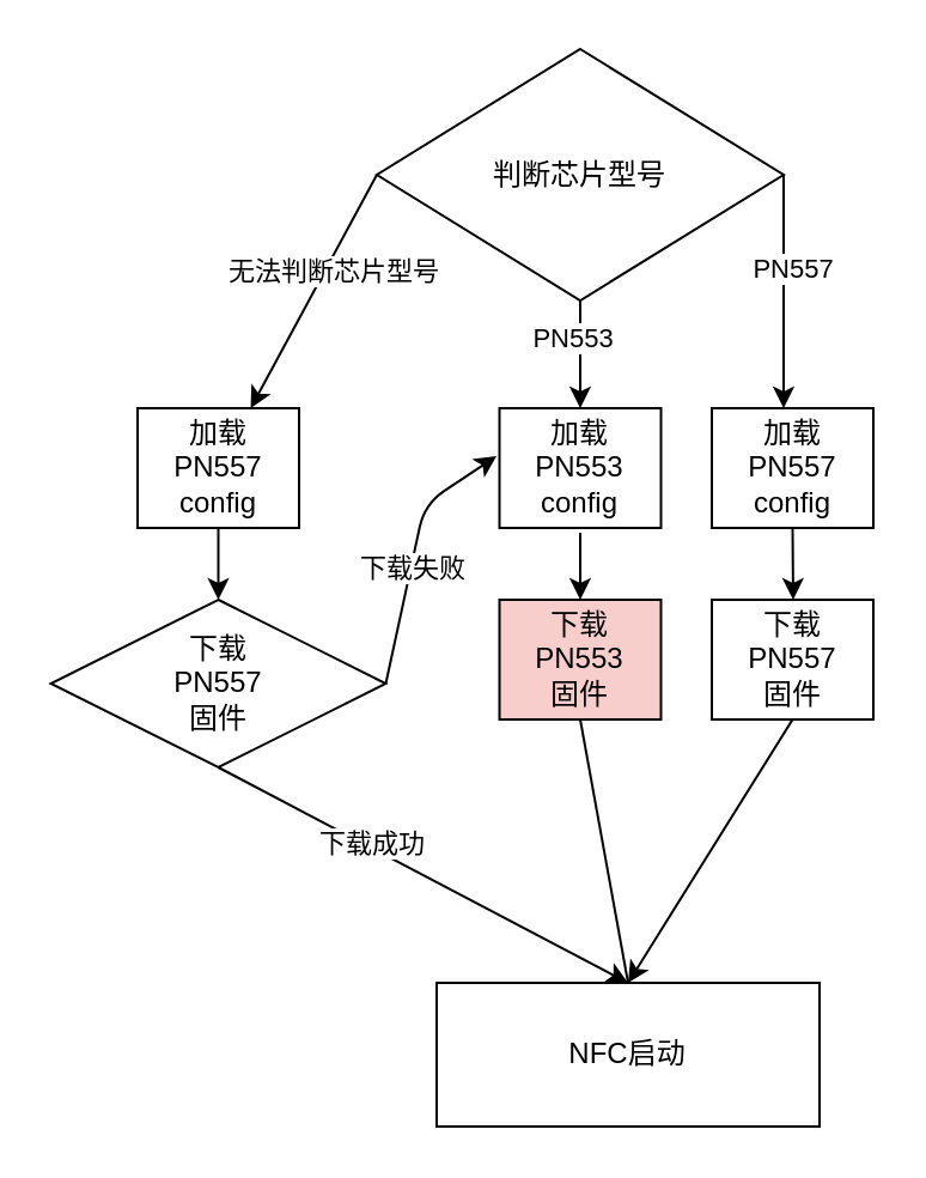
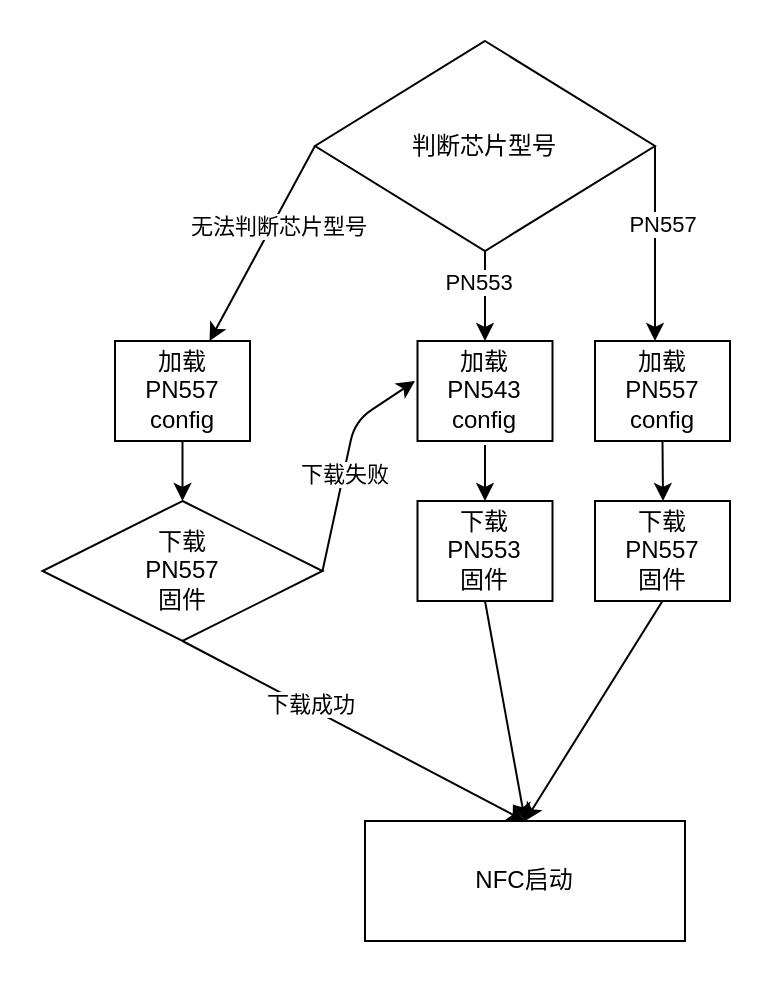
  <mxCell id="0" />
  <mxCell id="1" parent="0" />
  <mxCell id="2" value="判断芯片型号" style="rhombus;whiteSpace=wrap;html=1;" vertex="1" parent="1"><mxGeometry x="157" y="20" width="170" height="105" as="geometry" /></mxCell>
  <mxCell id="3" value="" style="endArrow=classic;html=1;exitX=0.5;exitY=1;exitDx=0;exitDy=0;" edge="1" parent="1" source="2"><mxGeometry width="50" height="50" relative="1" as="geometry"><mxPoint x="237" y="270" as="sourcePoint" /><mxPoint x="242" y="170" as="targetPoint" /></mxGeometry></mxCell>
  <mxCell id="4" value="PN553" style="edgeLabel;html=1;align=center;verticalAlign=middle;resizable=0;points=[];" vertex="1" connectable="0" parent="3"><mxGeometry x="-0.35" y="-4" relative="1" as="geometry"><mxPoint as="offset" /></mxGeometry></mxCell>
  <mxCell id="5" value="" style="endArrow=classic;html=1;exitX=1;exitY=0.5;exitDx=0;exitDy=0;" edge="1" parent="1" source="2"><mxGeometry width="50" height="50" relative="1" as="geometry"><mxPoint x="237" y="270" as="sourcePoint" /><mxPoint x="327" y="170" as="targetPoint" /></mxGeometry></mxCell>
  <mxCell id="6" value="PN557" style="edgeLabel;html=1;align=center;verticalAlign=middle;resizable=0;points=[];" vertex="1" connectable="0" parent="5"><mxGeometry x="-0.2" y="3" relative="1" as="geometry"><mxPoint as="offset" /></mxGeometry></mxCell>
- <mxCell id="7" value="加载&lt;br&gt;PN553&lt;br&gt;config" style="rounded=0;whiteSpace=wrap;html=1;" vertex="1" parent="1"><mxGeometry x="208.25" y="170" width="67.5" height="50" as="geometry" /></mxCell>
+ <mxCell id="7" value="加载&lt;br&gt;PN543&lt;br&gt;config" style="rounded=0;whiteSpace=wrap;html=1;" vertex="1" parent="1"><mxGeometry x="208.25" y="170" width="67.5" height="50" as="geometry" /></mxCell>
  <mxCell id="8" value="&lt;span&gt;加载&lt;/span&gt;&lt;br&gt;&lt;span&gt;PN557&lt;/span&gt;&lt;br&gt;&lt;span&gt;config&lt;/span&gt;" style="rounded=0;whiteSpace=wrap;html=1;" vertex="1" parent="1"><mxGeometry x="297" y="170" width="67.5" height="50" as="geometry" /></mxCell>
- <mxCell id="9" value="下载&lt;br&gt;PN553&lt;br&gt;固件" style="rounded=0;whiteSpace=wrap;html=1;fillColor=#f8cecc;" vertex="1" parent="1"><mxGeometry x="208.25" y="250" width="67.5" height="50" as="geometry" /></mxCell>
+ <mxCell id="9" value="下载&lt;br&gt;PN553&lt;br&gt;固件" style="rounded=0;whiteSpace=wrap;html=1;" vertex="1" parent="1"><mxGeometry x="208.25" y="250" width="67.5" height="50" as="geometry" /></mxCell>
  <mxCell id="10" value="下载&lt;br&gt;PN557&lt;br&gt;固件" style="rounded=0;whiteSpace=wrap;html=1;" vertex="1" parent="1"><mxGeometry x="297" y="250" width="67.5" height="50" as="geometry" /></mxCell>
  <mxCell id="11" value="" style="endArrow=classic;html=1;" edge="1" parent="1"><mxGeometry width="50" height="50" relative="1" as="geometry"><mxPoint x="242" y="222" as="sourcePoint" /><mxPoint x="242" y="250" as="targetPoint" /></mxGeometry></mxCell>
  <mxCell id="12" value="" style="endArrow=classic;html=1;exitX=0.5;exitY=1;exitDx=0;exitDy=0;" edge="1" parent="1" source="8"><mxGeometry width="50" height="50" relative="1" as="geometry"><mxPoint x="252" y="232" as="sourcePoint" /><mxPoint x="331" y="250" as="targetPoint" /></mxGeometry></mxCell>
  <mxCell id="13" value="NFC启动" style="rounded=0;whiteSpace=wrap;html=1;" vertex="1" parent="1"><mxGeometry x="182" y="410" width="160" height="60" as="geometry" /></mxCell>
- <mxCell id="14" value="" style="endArrow=none;html=1;exitX=0.5;exitY=1;exitDx=0;exitDy=0;entryX=0.5;entryY=0;entryDx=0;entryDy=0;" edge="1" parent="1" source="9" target="13"><mxGeometry width="50" height="50" relative="1" as="geometry"><mxPoint x="237" y="340" as="sourcePoint" /><mxPoint x="287" y="290" as="targetPoint" /></mxGeometry></mxCell>
+ <mxCell id="14" value="" style="endArrow=classic;html=1;exitX=0.5;exitY=1;exitDx=0;exitDy=0;entryX=0.5;entryY=0;entryDx=0;entryDy=0;" edge="1" parent="1" source="9" target="13"><mxGeometry width="50" height="50" relative="1" as="geometry"><mxPoint x="237" y="340" as="sourcePoint" /><mxPoint x="287" y="290" as="targetPoint" /></mxGeometry></mxCell>
  <mxCell id="15" value="" style="endArrow=classic;html=1;exitX=0.5;exitY=1;exitDx=0;exitDy=0;entryX=0.5;entryY=0;entryDx=0;entryDy=0;" edge="1" parent="1" source="10" target="13"><mxGeometry width="50" height="50" relative="1" as="geometry"><mxPoint x="237" y="340" as="sourcePoint" /><mxPoint x="287" y="290" as="targetPoint" /></mxGeometry></mxCell>
  <mxCell id="16" value="加载&lt;br&gt;PN557&lt;br&gt;config" style="rounded=0;whiteSpace=wrap;html=1;" vertex="1" parent="1"><mxGeometry x="57" y="170" width="67.5" height="50" as="geometry" /></mxCell>
  <mxCell id="17" value="" style="endArrow=classic;html=1;exitX=0;exitY=0.5;exitDx=0;exitDy=0;" edge="1" parent="1" source="2" target="16"><mxGeometry width="50" height="50" relative="1" as="geometry"><mxPoint x="147" y="60" as="sourcePoint" /><mxPoint x="160" y="160" as="targetPoint" /></mxGeometry></mxCell>
  <mxCell id="18" value="无法判断芯片型号" style="edgeLabel;html=1;align=center;verticalAlign=middle;resizable=0;points=[];" vertex="1" connectable="0" parent="17"><mxGeometry x="-0.2" y="3" relative="1" as="geometry"><mxPoint as="offset" /></mxGeometry></mxCell>
  <mxCell id="19" value="" style="endArrow=classic;html=1;exitX=0.5;exitY=1;exitDx=0;exitDy=0;entryX=0.5;entryY=0;entryDx=0;entryDy=0;" edge="1" parent="1" source="16"><mxGeometry width="50" height="50" relative="1" as="geometry"><mxPoint x="237" y="240" as="sourcePoint" /><mxPoint x="90.75" y="250" as="targetPoint" /></mxGeometry></mxCell>
  <mxCell id="20" value="&lt;span&gt;下载&lt;/span&gt;&lt;br&gt;&lt;span&gt;PN557&lt;/span&gt;&lt;br&gt;&lt;span&gt;固件&lt;/span&gt;" style="rhombus;whiteSpace=wrap;html=1;" vertex="1" parent="1"><mxGeometry x="20.75" y="250" width="140" height="70" as="geometry" /></mxCell>
  <mxCell id="21" value="" style="endArrow=classic;html=1;entryX=0.5;entryY=0;entryDx=0;entryDy=0;exitX=0.5;exitY=1;exitDx=0;exitDy=0;" edge="1" parent="1" source="20" target="13"><mxGeometry width="50" height="50" relative="1" as="geometry"><mxPoint x="117" y="390" as="sourcePoint" /><mxPoint x="167" y="340" as="targetPoint" /></mxGeometry></mxCell>
  <mxCell id="22" value="下载成功" style="edgeLabel;html=1;align=center;verticalAlign=middle;resizable=0;points=[];" vertex="1" connectable="0" parent="21"><mxGeometry x="-0.271" y="2" relative="1" as="geometry"><mxPoint as="offset" /></mxGeometry></mxCell>
  <mxCell id="23" value="" style="endArrow=classic;html=1;exitX=1;exitY=0.5;exitDx=0;exitDy=0;" edge="1" parent="1" source="20"><mxGeometry width="50" height="50" relative="1" as="geometry"><mxPoint x="237" y="230" as="sourcePoint" /><mxPoint x="207" y="190" as="targetPoint" /><Array as="points"><mxPoint x="177" y="210" /></Array></mxGeometry></mxCell>
  <mxCell id="24" value="下载失败" style="edgeLabel;html=1;align=center;verticalAlign=middle;resizable=0;points=[];" vertex="1" connectable="0" parent="23"><mxGeometry x="-0.112" relative="1" as="geometry"><mxPoint as="offset" /></mxGeometry></mxCell>
